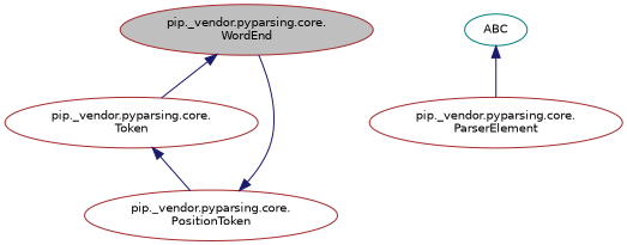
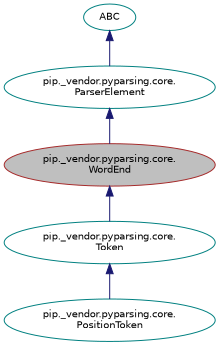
  digraph {
    node [color=brown fillcolor=white fontname=Helvetica fontsize=10 shape=ellipse style=filled]
    edge [color=midnightblue dir=back fontname=Helvetica fontsize=10 labelfontname=Helvetica labelfontsize=10 style=solid]
    n1 [fillcolor=grey75 fontcolor=black height=0.2 label="pip._vendor.pyparsing.core.\lWordEnd" width=0.4]
-   n2 [height=0.2 label="pip._vendor.pyparsing.core.\lToken" width=0.4]
-   n3 [height=0.2 label="pip._vendor.pyparsing.core.\lPositionToken" width=0.4]
-   n4 [height=0.2 label="pip._vendor.pyparsing.core.\lParserElement" width=0.4]
+   n2 [color=teal height=0.2 label="pip._vendor.pyparsing.core.\lToken" width=0.4]
+   n3 [color=teal height=0.2 label="pip._vendor.pyparsing.core.\lPositionToken" width=0.4]
+   n4 [color=teal height=0.2 label="pip._vendor.pyparsing.core.\lParserElement" width=0.4]
    n5 [color=teal height=0.2 label=ABC width=0.4]
    n1 -> n2
    n2 -> n3
-   n3 -> n1
+   n4 -> n1
    n5 -> n4
  }
